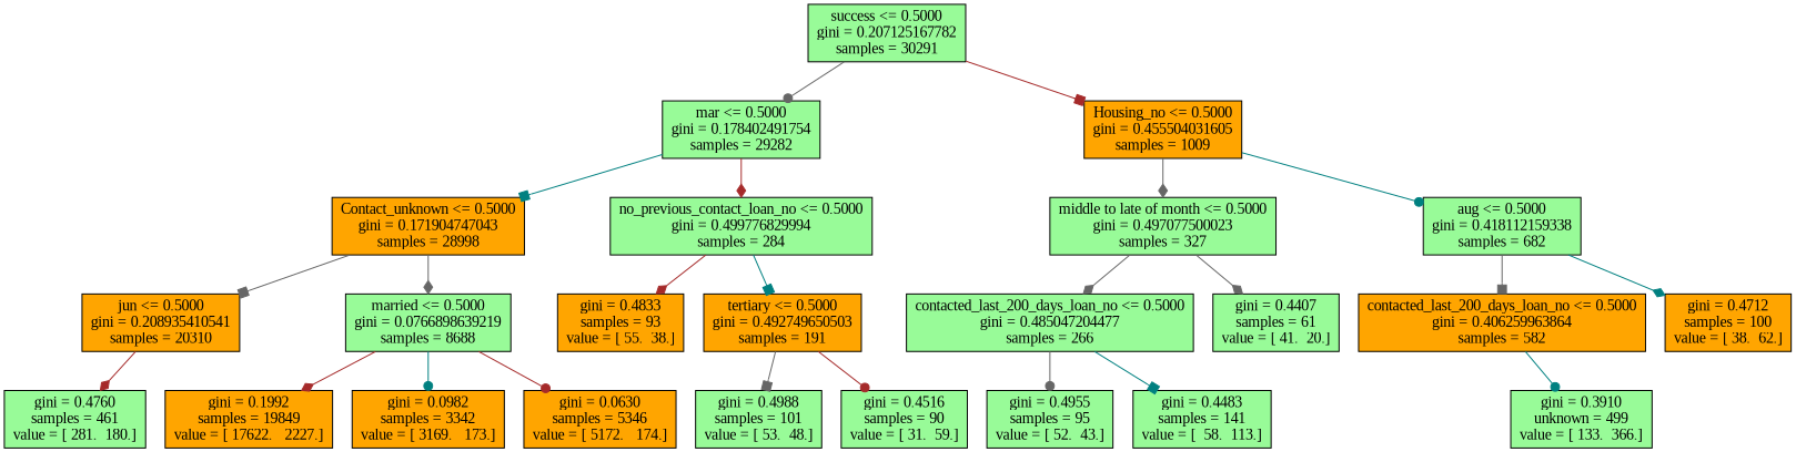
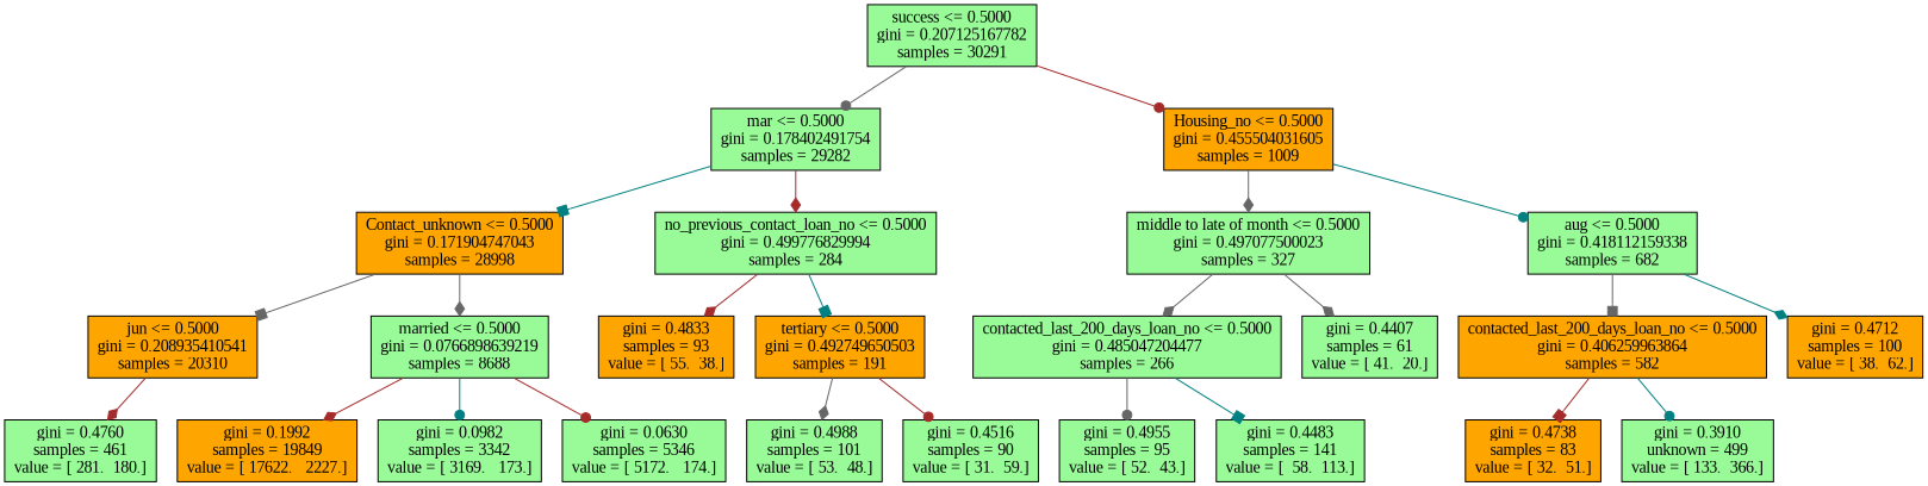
  digraph {
    fontname="Liberation Serif"
    node [fillcolor=palegreen fontname="Liberation Serif" shape=box style=filled]
    edge [arrowhead=diamond color=gray40 fontname="Liberation Serif"]
    n1 [label="success <= 0.5000\ngini = 0.207125167782\nsamples = 30291"]
    n2 [label="mar <= 0.5000\ngini = 0.178402491754\nsamples = 29282"]
    n3 [fillcolor=orange label="Housing_no <= 0.5000\ngini = 0.455504031605\nsamples = 1009"]
    n4 [fillcolor=orange label="Contact_unknown <= 0.5000\ngini = 0.171904747043\nsamples = 28998"]
    n5 [label="no_previous_contact_loan_no <= 0.5000\ngini = 0.499776829994\nsamples = 284"]
    n6 [label="middle to late of month <= 0.5000\ngini = 0.497077500023\nsamples = 327"]
    n7 [label="aug <= 0.5000\ngini = 0.418112159338\nsamples = 682"]
    n8 [fillcolor=orange label="jun <= 0.5000\ngini = 0.208935410541\nsamples = 20310"]
    n9 [label="married <= 0.5000\ngini = 0.0766898639219\nsamples = 8688"]
    n10 [fillcolor=orange label="gini = 0.4833\nsamples = 93\nvalue = [ 55.  38.]"]
    n11 [fillcolor=orange label="tertiary <= 0.5000\ngini = 0.492749650503\nsamples = 191"]
    n12 [label="gini = 0.4760\nsamples = 461\nvalue = [ 281.  180.]"]
    n13 [fillcolor=orange label="gini = 0.1992\nsamples = 19849\nvalue = [ 17622.   2227.]"]
-   n14 [fillcolor=orange label="gini = 0.0982\nsamples = 3342\nvalue = [ 3169.   173.]"]
-   n15 [fillcolor=orange label="gini = 0.0630\nsamples = 5346\nvalue = [ 5172.   174.]"]
+   n14 [label="gini = 0.0982\nsamples = 3342\nvalue = [ 3169.   173.]"]
+   n15 [label="gini = 0.0630\nsamples = 5346\nvalue = [ 5172.   174.]"]
    n16 [label="gini = 0.4988\nsamples = 101\nvalue = [ 53.  48.]"]
    n17 [label="gini = 0.4516\nsamples = 90\nvalue = [ 31.  59.]"]
    n18 [label="contacted_last_200_days_loan_no <= 0.5000\ngini = 0.485047204477\nsamples = 266"]
    n19 [label="gini = 0.4407\nsamples = 61\nvalue = [ 41.  20.]"]
    n20 [fillcolor=orange label="contacted_last_200_days_loan_no <= 0.5000\ngini = 0.406259963864\nsamples = 582"]
    n21 [fillcolor=orange label="gini = 0.4712\nsamples = 100\nvalue = [ 38.  62.]"]
    n22 [label="gini = 0.4955\nsamples = 95\nvalue = [ 52.  43.]"]
    n23 [label="gini = 0.4483\nsamples = 141\nvalue = [  58.  113.]"]
+   n24 [fillcolor=orange label="gini = 0.4738\nsamples = 83\nvalue = [ 32.  51.]"]
    n25 [label="gini = 0.3910\nunknown = 499\nvalue = [ 133.  366.]"]
    n1 -> n2 [arrowhead=dot]
-   n1 -> n3 [arrowhead=box color=brown]
+   n1 -> n3 [arrowhead=dot color=brown]
    n2 -> n4 [arrowhead=box color=teal]
    n2 -> n5 [color=brown]
    n3 -> n6
    n3 -> n7 [arrowhead=dot color=teal]
    n4 -> n8 [arrowhead=box]
    n4 -> n9
    n5 -> n10 [color=brown]
    n5 -> n11 [arrowhead=box color=teal]
    n6 -> n18
    n6 -> n19
    n7 -> n20 [arrowhead=box]
    n7 -> n21 [color=teal]
    n8 -> n12 [color=brown]
    n9 -> n13 [color=brown]
    n9 -> n14 [arrowhead=dot color=teal]
    n9 -> n15 [arrowhead=dot color=brown]
-   n11 -> n16 [arrowhead=box]
+   n11 -> n16
    n11 -> n17 [arrowhead=dot color=brown]
    n18 -> n22 [arrowhead=dot]
    n18 -> n23 [arrowhead=box color=teal]
+   n20 -> n24 [arrowhead=box color=brown]
    n20 -> n25 [arrowhead=dot color=teal]
  }
